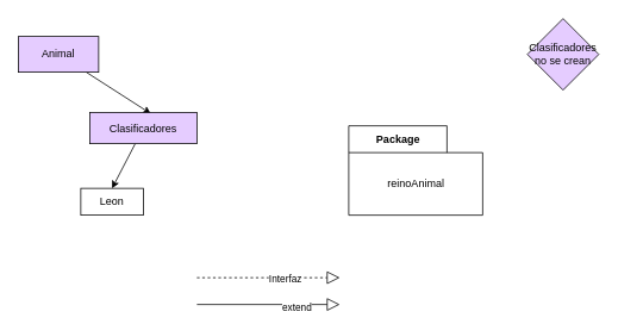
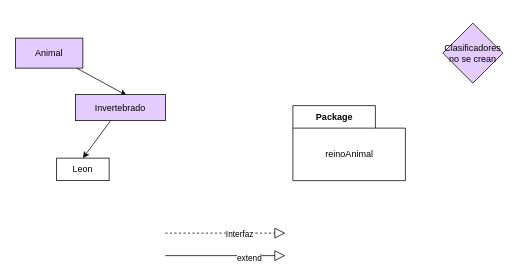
  <mxCell id="0" />
  <mxCell id="1" parent="0" />
  <mxCell id="2" style="edgeStyle=none;html=1;entryX=0.57;entryY=0.04;entryDx=0;entryDy=0;entryPerimeter=0;" parent="1" source="3" target="5" edge="1"><mxGeometry relative="1" as="geometry" /></mxCell>
- <mxCell id="3" value="Animal" style="rounded=0;whiteSpace=wrap;html=1;fillColor=#E5CCFF;" parent="1" vertex="1"><mxGeometry x="20" y="40" width="90" height="40" as="geometry" /></mxCell>
+ <mxCell id="3" value="Animal" style="rounded=0;whiteSpace=wrap;html=1;fillColor=#E5CCFF;" parent="1" vertex="1"><mxGeometry x="20" y="50" width="90" height="40" as="geometry" /></mxCell>
  <mxCell id="4" style="edgeStyle=none;html=1;entryX=0.5;entryY=0;entryDx=0;entryDy=0;" parent="1" source="5" target="7" edge="1"><mxGeometry relative="1" as="geometry" /></mxCell>
- <mxCell id="5" value="Clasificadores" style="rounded=0;whiteSpace=wrap;html=1;fillColor=#E5CCFF;" parent="1" vertex="1"><mxGeometry x="100" y="125" width="120" height="35" as="geometry" /></mxCell>
- <mxCell id="6" value="Clasificadores no se crean" style="rhombus;whiteSpace=wrap;html=1;fillColor=#E5CCFF;" parent="1" vertex="1"><mxGeometry x="590" y="20" width="80" height="80" as="geometry" /></mxCell>
- <mxCell id="7" value="Leon" style="rounded=0;whiteSpace=wrap;html=1;fillColor=none;" parent="1" vertex="1"><mxGeometry x="90" y="210" width="70" height="30" as="geometry" /></mxCell>
+ <mxCell id="5" value="Invertebrado" style="rounded=0;whiteSpace=wrap;html=1;fillColor=#E5CCFF;" parent="1" vertex="1"><mxGeometry x="100" y="125" width="120" height="35" as="geometry" /></mxCell>
+ <mxCell id="6" value="Clasificadores no se crean" style="rhombus;whiteSpace=wrap;html=1;fillColor=#E5CCFF;" parent="1" vertex="1"><mxGeometry x="590" y="30" width="80" height="80" as="geometry" /></mxCell>
+ <mxCell id="7" value="Leon" style="rounded=0;whiteSpace=wrap;html=1;fillColor=none;" parent="1" vertex="1"><mxGeometry x="75" y="210" width="70" height="30" as="geometry" /></mxCell>
  <mxCell id="8" value="Package" style="shape=folder;fontStyle=1;tabWidth=110;tabHeight=30;tabPosition=left;html=1;boundedLbl=1;labelInHeader=1;container=1;collapsible=0;" vertex="1" parent="1"><mxGeometry x="390" y="140" width="150" height="100" as="geometry" /></mxCell>
  <mxCell id="9" value="reinoAnimal" style="html=1;strokeColor=none;resizeWidth=1;resizeHeight=1;fillColor=none;part=1;connectable=0;allowArrows=0;deletable=0;" vertex="1" parent="8"><mxGeometry width="150" height="70" relative="1" as="geometry"><mxPoint y="30" as="offset" /></mxGeometry></mxCell>
  <mxCell id="10" value="" style="endArrow=block;dashed=1;endFill=0;endSize=12;html=1;" edge="1" parent="1"><mxGeometry width="160" relative="1" as="geometry"><mxPoint x="220" y="310" as="sourcePoint" /><mxPoint x="380" y="310" as="targetPoint" /></mxGeometry></mxCell>
  <mxCell id="11" value="Interfaz" style="edgeLabel;html=1;align=center;verticalAlign=middle;resizable=0;points=[];" vertex="1" connectable="0" parent="10"><mxGeometry x="0.223" relative="1" as="geometry"><mxPoint as="offset" /></mxGeometry></mxCell>
  <mxCell id="12" value="" style="endArrow=block;endFill=0;endSize=12;html=1;" edge="1" parent="1"><mxGeometry width="160" relative="1" as="geometry"><mxPoint x="220" y="340" as="sourcePoint" /><mxPoint x="380" y="340" as="targetPoint" /></mxGeometry></mxCell>
  <mxCell id="13" value="extend" style="edgeLabel;html=1;align=center;verticalAlign=middle;resizable=0;points=[];" vertex="1" connectable="0" parent="12"><mxGeometry x="0.385" y="-2" relative="1" as="geometry"><mxPoint as="offset" /></mxGeometry></mxCell>
